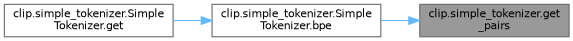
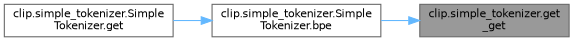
  digraph {
    rankdir=RL
    node [color=grey40 fillcolor=white fontname=Helvetica fontsize=10 shape=box style=filled]
    edge [color=steelblue1 dir=back fontname=Helvetica fontsize=10 labelfontname=Helvetica labelfontsize=10 style=solid]
-   n1 [color=gray40 fillcolor=grey60 fontcolor=black height=0.2 label="clip.simple_tokenizer.get\l_pairs" width=0.4]
+   n1 [color=gray40 fillcolor=grey60 fontcolor=black height=0.2 label="clip.simple_tokenizer.get\l_get" width=0.4]
    n2 [height=0.2 label="clip.simple_tokenizer.Simple\lTokenizer.bpe" width=0.4]
    n3 [height=0.2 label="clip.simple_tokenizer.Simple\lTokenizer.get" width=0.4]
    n1 -> n2
    n2 -> n3
  }
